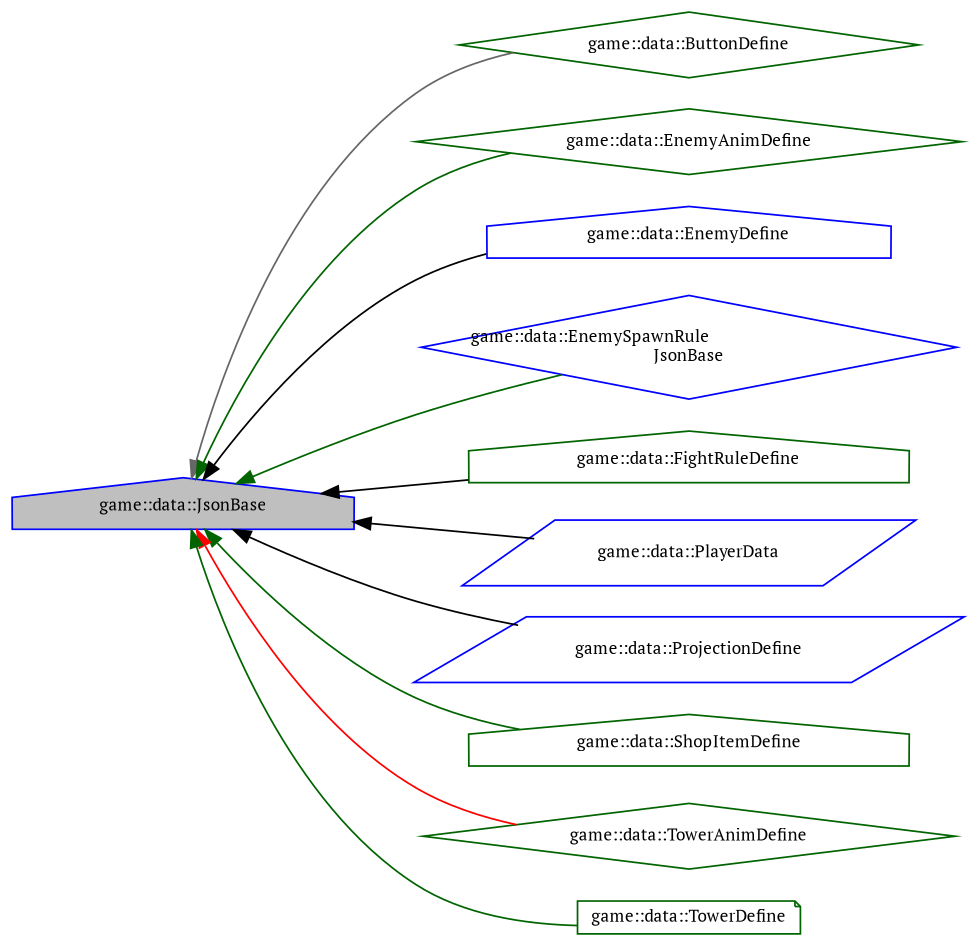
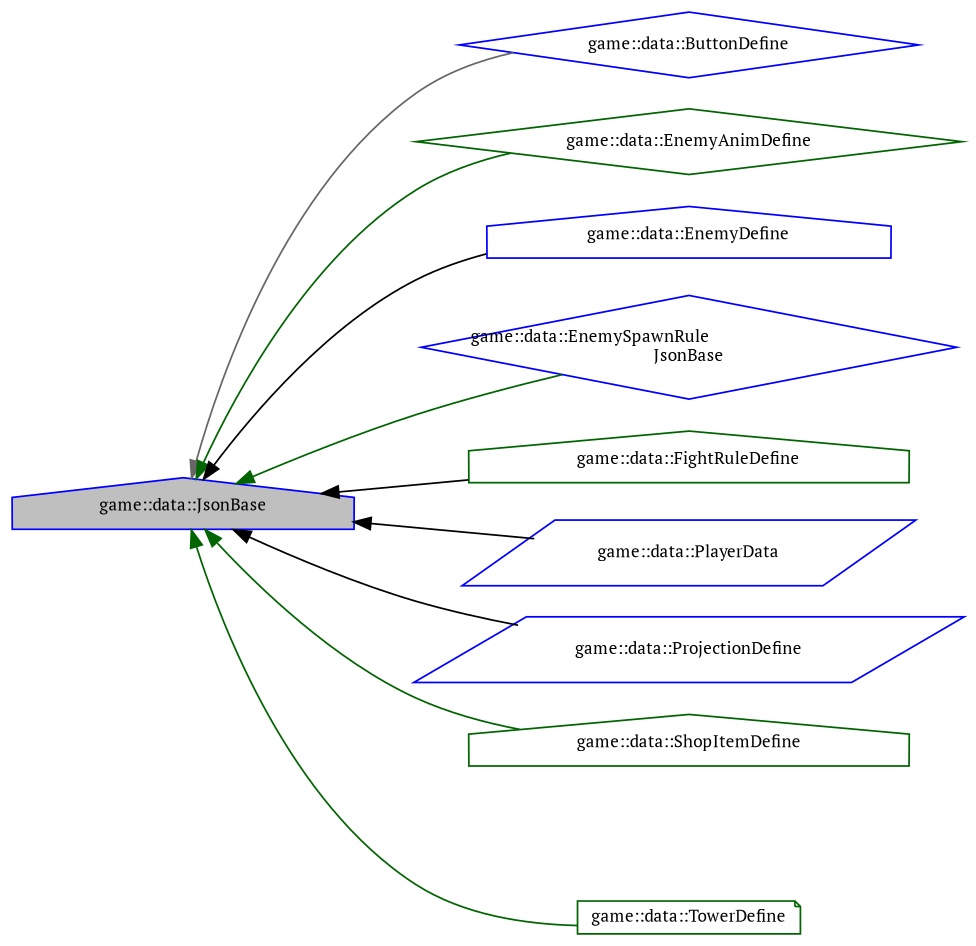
  digraph {
    fontname="PT Serif"
    rankdir=LR
    node [color=blue fillcolor=white fontname="PT Serif" fontsize=10 shape=house style=filled]
    edge [color=darkgreen dir=back fontname="PT Serif" fontsize=10 labelfontname=Helvetica labelfontsize=10 style=solid]
    n1 [fillcolor=grey75 fontcolor=black height=0.2 label="game::data::JsonBase" width=0.4]
-   n2 [color=darkgreen height=0.2 label="game::data::ButtonDefine" shape=diamond width=0.4]
+   n2 [height=0.2 label="game::data::ButtonDefine" shape=diamond width=0.4]
    n3 [color=darkgreen height=0.2 label="game::data::EnemyAnimDefine" shape=diamond width=0.4]
    n4 [height=0.2 label="game::data::EnemyDefine" width=0.4]
    n5 [height=0.2 label="game::data::EnemySpawnRule\lJsonBase" shape=diamond width=0.4]
    n6 [color=darkgreen height=0.2 label="game::data::FightRuleDefine" width=0.4]
    n7 [height=0.2 label="game::data::PlayerData" shape=parallelogram width=0.4]
    n8 [height=0.2 label="game::data::ProjectionDefine" shape=parallelogram width=0.4]
    n9 [color=darkgreen height=0.2 label="game::data::ShopItemDefine" width=0.4]
-   n10 [color=darkgreen height=0.2 label="game::data::TowerAnimDefine" shape=diamond width=0.4]
    n11 [color=darkgreen height=0.2 label="game::data::TowerDefine" shape=note width=0.4]
    n1 -> n2 [color=gray40]
    n1 -> n3
    n1 -> n4 [color=black]
    n1 -> n5
    n1 -> n6 [color=black]
    n1 -> n7 [color=black]
    n1 -> n8 [color=black]
    n1 -> n9
-   n1 -> n10 [color=red]
    n1 -> n11
  }
